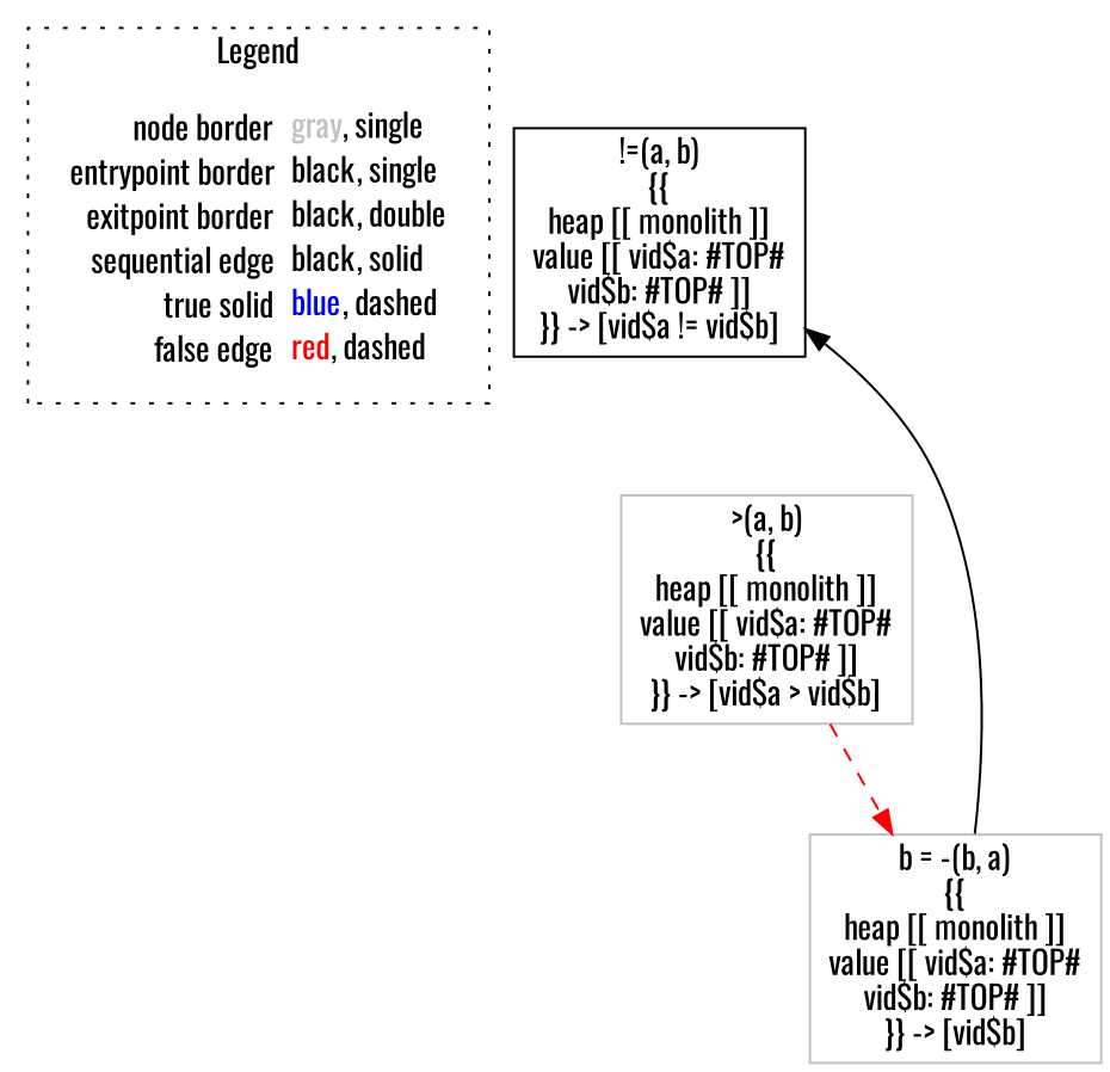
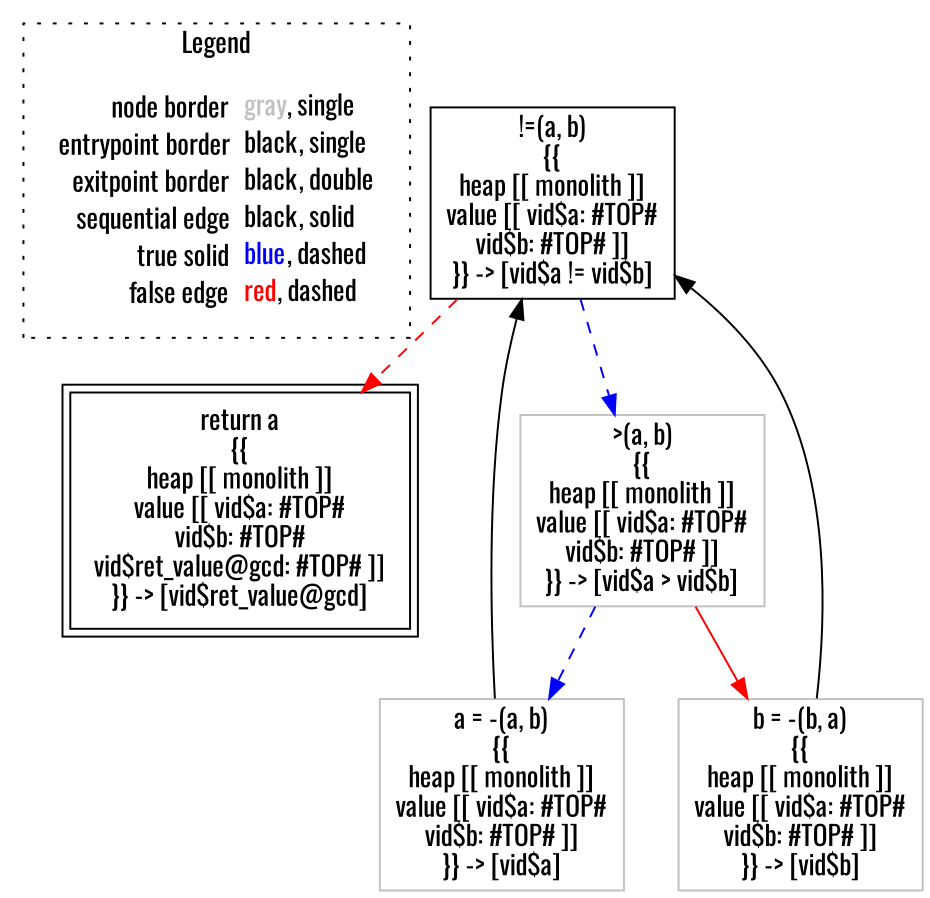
  digraph {
    fontname=Oswald
    node [fontname=Oswald shape=rect color=gray]
    edge [color=red fontname=Oswald style=dashed]
    n1 [label=<<table border="0" cellpadding="2" cellspacing="0" cellborder="0"><tr><td align="right">node border&nbsp;</td><td align="left"><font color="gray">gray</font>, single</td></tr><tr><td align="right">entrypoint border&nbsp;</td><td align="left"><font color="black">black</font>, single</td></tr><tr><td align="right">exitpoint border&nbsp;</td><td align="left"><font color="black">black</font>, double</td></tr><tr><td align="right">sequential edge&nbsp;</td><td align="left"><font color="black">black</font>, solid</td></tr><tr><td align="right">true solid&nbsp;</td><td align="left"><font color="blue">blue</font>, dashed</td></tr><tr><td align="right">false edge&nbsp;</td><td align="left"><font color="red">red</font>, dashed</td></tr></table>> shape=plaintext color=""]
    n2 [color=black label=<!=(a, b)<BR/>{{<BR/>heap [[ monolith ]]<BR/>value [[ vid$a: #TOP#<BR/>vid$b: #TOP# ]]<BR/>}} -&gt; [vid$a != vid$b]>]
+   n3 [color=black label=<return a<BR/>{{<BR/>heap [[ monolith ]]<BR/>value [[ vid$a: #TOP#<BR/>vid$b: #TOP#<BR/>vid$ret_value@gcd: #TOP# ]]<BR/>}} -&gt; [vid$ret_value@gcd]> peripheries=2]
    n4 [label=<&gt;(a, b)<BR/>{{<BR/>heap [[ monolith ]]<BR/>value [[ vid$a: #TOP#<BR/>vid$b: #TOP# ]]<BR/>}} -&gt; [vid$a &gt; vid$b]>]
+   n5 [label=<a = -(a, b)<BR/>{{<BR/>heap [[ monolith ]]<BR/>value [[ vid$a: #TOP#<BR/>vid$b: #TOP# ]]<BR/>}} -&gt; [vid$a]>]
    n6 [label=<b = -(b, a)<BR/>{{<BR/>heap [[ monolith ]]<BR/>value [[ vid$a: #TOP#<BR/>vid$b: #TOP# ]]<BR/>}} -&gt; [vid$b]>]
    subgraph cluster_1 {
      label=Legend
      style=dotted
      n1
    }
-   n4 -> n6
+   n2 -> n3
+   n2 -> n4 [color=blue]
+   n4 -> n5 [color=blue]
+   n4 -> n6 [style=solid]
+   n5 -> n2 [color=black style=""]
    n6 -> n2 [color=black style=""]
  }
